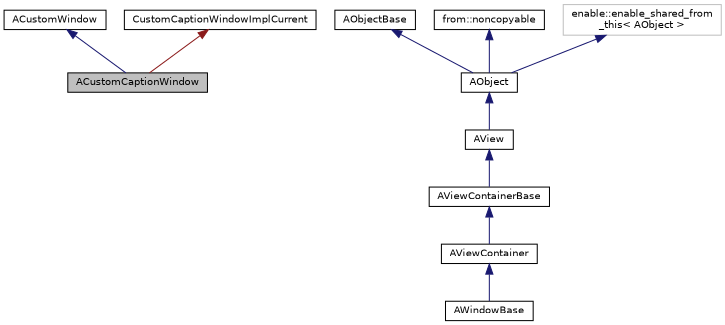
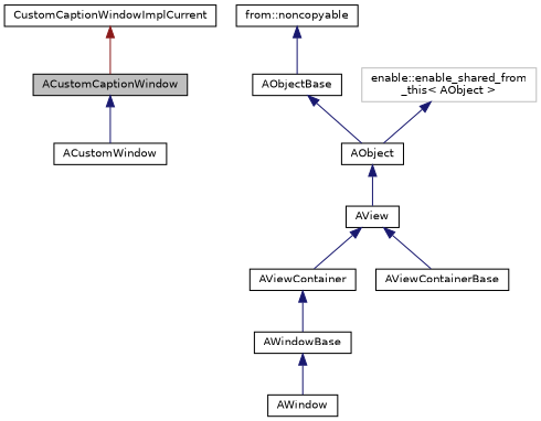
  digraph {
    node [color=black fillcolor=white fontname=Helvetica fontsize=10 shape=record style=filled]
    edge [color=midnightblue dir=back fontname=Helvetica fontsize=10 labelfontname=Helvetica labelfontsize=10 style=solid]
    n1 [fillcolor=grey75 fontcolor=black height=0.2 label=ACustomCaptionWindow width=0.4]
    n2 [height=0.2 label=ACustomWindow width=0.4]
+   n3 [height=0.2 label=AWindow width=0.4]
    n4 [height=0.2 label=AWindowBase width=0.4]
    n5 [height=0.2 label=AViewContainer width=0.4]
    n6 [height=0.2 label=AViewContainerBase width=0.4]
    n7 [height=0.2 label=AView width=0.4]
    n8 [height=0.2 label=AObject width=0.4]
    n9 [height=0.2 label=AObjectBase width=0.4]
    n10 [height=0.2 label="from::noncopyable" width=0.4]
    n11 [color=grey75 height=0.2 label="enable::enable_shared_from\l_this\< AObject \>" width=0.4]
    n12 [height=0.2 label=CustomCaptionWindowImplCurrent width=0.4]
-   n2 -> n1
+   n1 -> n2
+   n4 -> n3
    n5 -> n4
-   n6 -> n5
+   n7 -> n5
    n7 -> n6
    n8 -> n7
    n9 -> n8
-   n10 -> n8
+   n10 -> n9
    n11 -> n8
    n12 -> n1 [color=firebrick4]
  }
